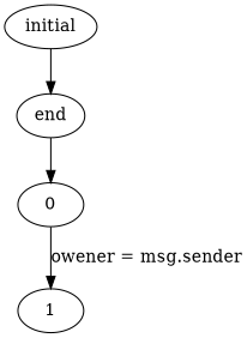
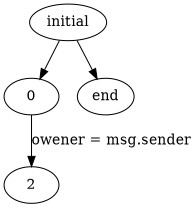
  digraph {
    initial
    0
    end
-   1
-   end -> 0
+   1 [label=2]
+   initial -> 0
    initial -> end
    0 -> 1 [label="owener = msg.sender"]
  }
